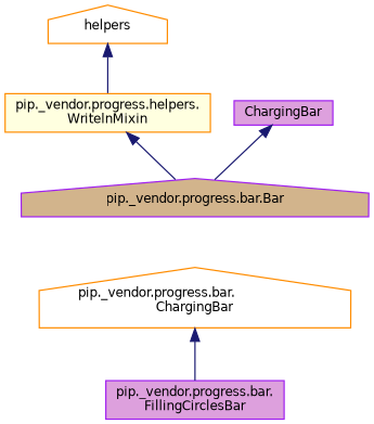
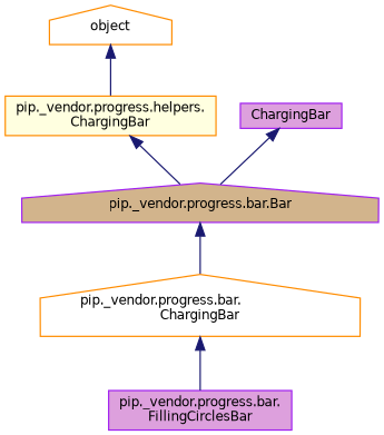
  digraph {
    node [color=purple fillcolor=plum fontname=Helvetica fontsize=10 shape=box style=filled]
    edge [color=midnightblue dir=back fontname=Helvetica fontsize=10 labelfontname=Helvetica labelfontsize=10 style=solid]
    n1 [fontcolor=black height=0.2 label="pip._vendor.progress.bar.\lFillingCirclesBar" width=0.4]
    n2 [color=darkorange fillcolor=white height=0.2 label="pip._vendor.progress.bar.\lChargingBar" shape=house width=0.4]
    n3 [fillcolor=tan height=0.2 label="pip._vendor.progress.bar.Bar" shape=house width=0.4]
-   n4 [color=darkorange fillcolor=lightyellow height=0.2 label="pip._vendor.progress.helpers.\lWritelnMixin" width=0.4]
-   n5 [color=darkorange fillcolor=white height=0.2 label=helpers shape=house width=0.4]
+   n4 [color=darkorange fillcolor=lightyellow height=0.2 label="pip._vendor.progress.helpers.\lChargingBar" width=0.4]
+   n5 [color=darkorange fillcolor=white height=0.2 label=object shape=house width=0.4]
    n6 [height=0.2 label=ChargingBar width=0.4]
    n2 -> n1
+   n3 -> n2
    n4 -> n3
    n5 -> n4
    n6 -> n3
  }
